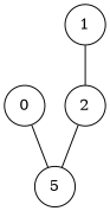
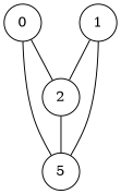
  graph {
    node [shape=circle]
    0
    2
    n3 [label=5]
    1
+   0 -- 2
    0 -- n3
    2 -- n3
    1 -- 2
+   1 -- n3
  }
